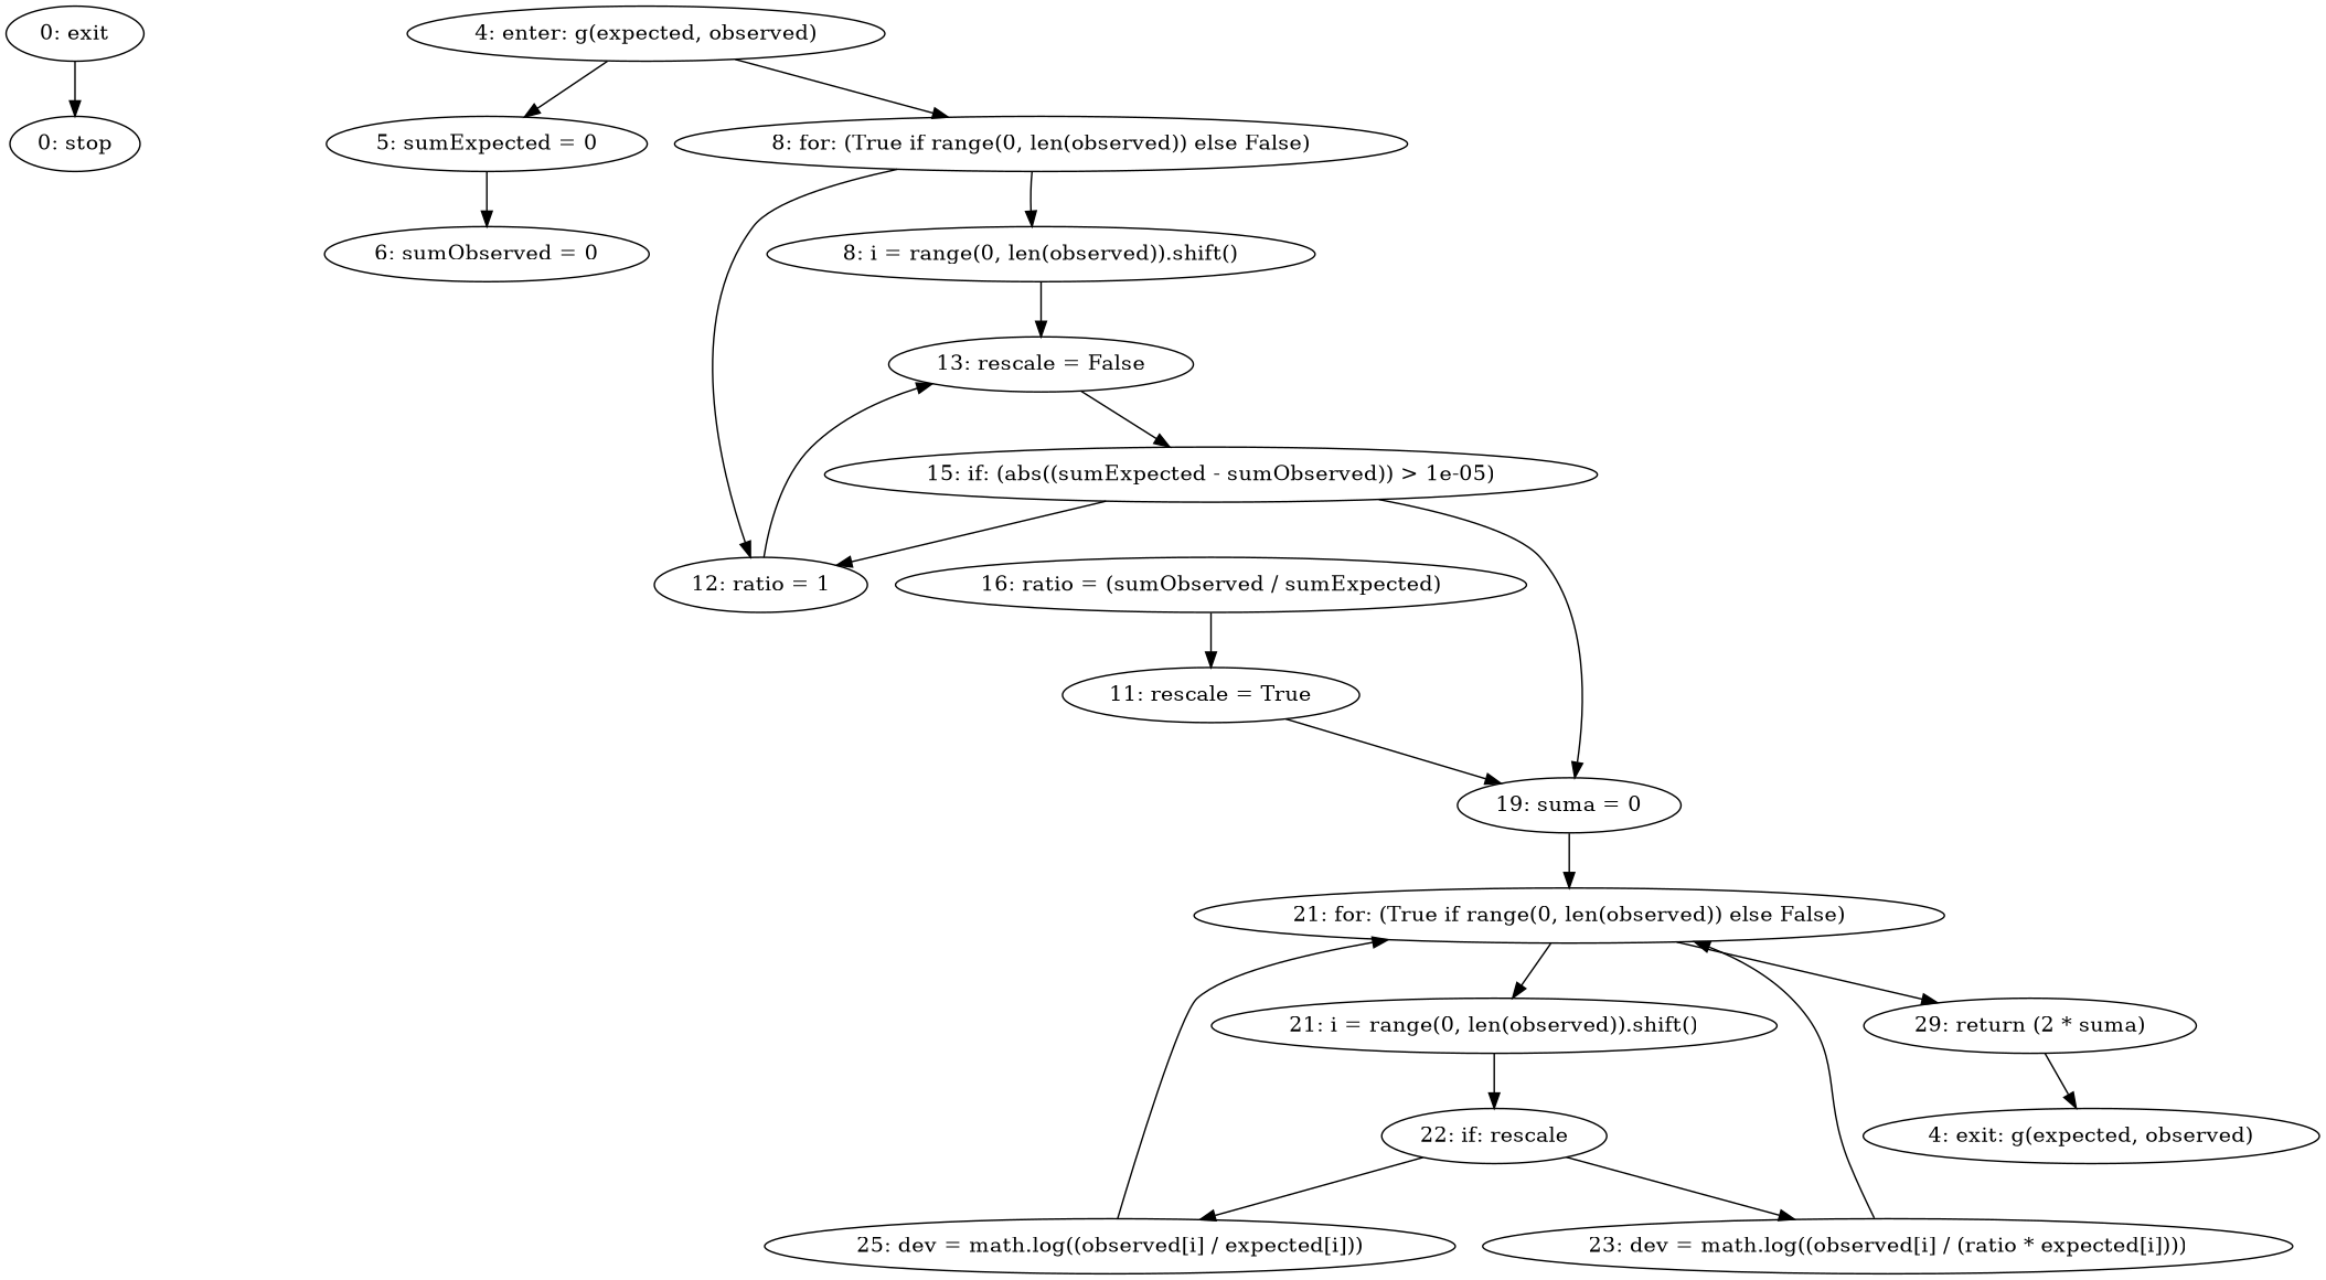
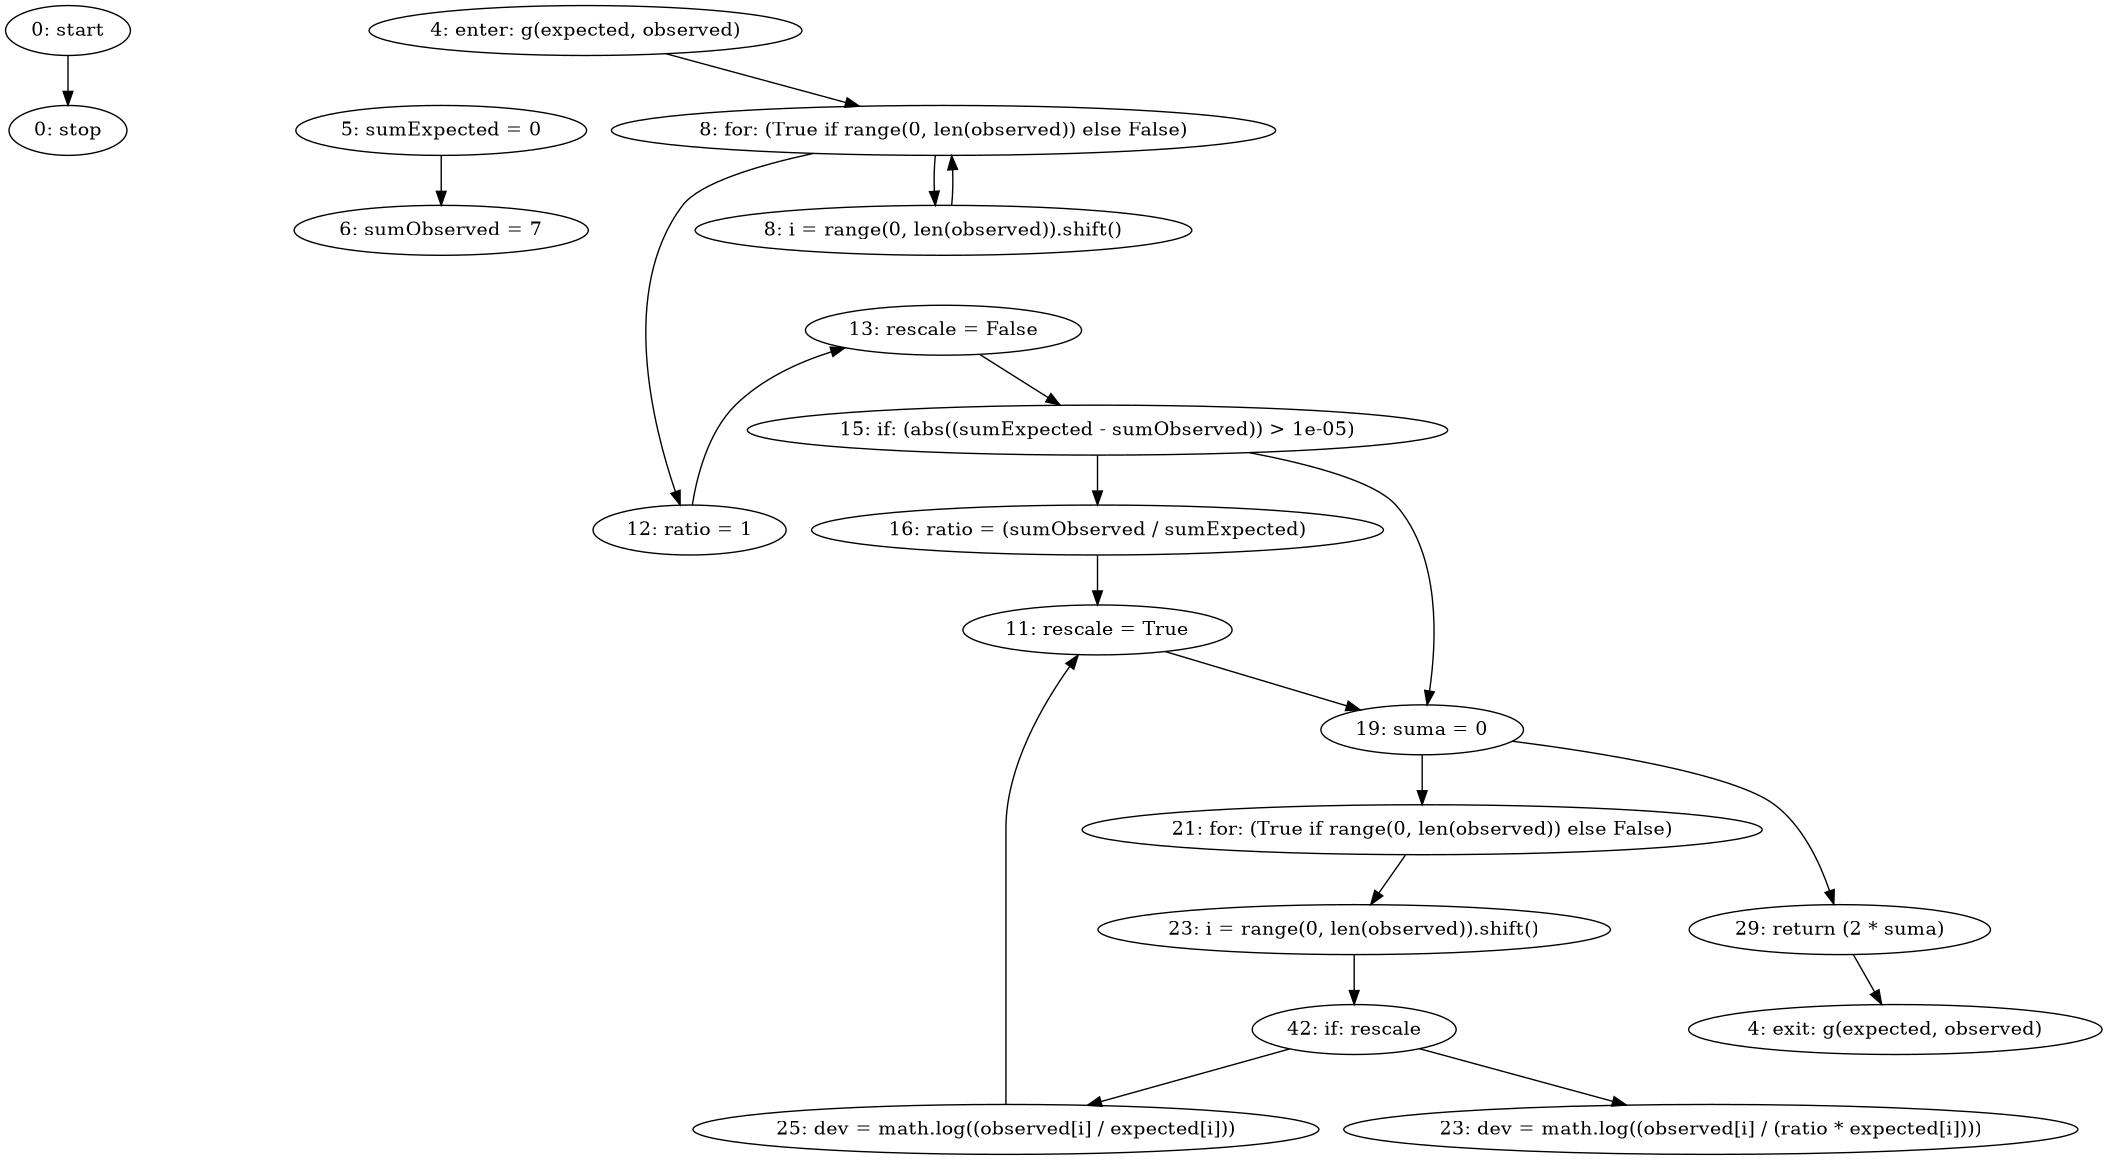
  strict digraph {
-   n1 [label="0: exit"]
+   n1 [label="0: start"]
    n2 [label="0: stop"]
    n3 [label="4: enter: g(expected, observed)"]
    n4 [label="5: sumExpected = 0"]
    n5 [label="8: for: (True if range(0, len(observed)) else False)"]
-   n6 [label="6: sumObserved = 0"]
+   n6 [label="6: sumObserved = 7"]
    n7 [label="8: i = range(0, len(observed)).shift()"]
    n8 [label="12: ratio = 1"]
    n9 [label="4: exit: g(expected, observed)"]
    n10 [label="29: return (2 * suma)"]
    n11 [label="13: rescale = False"]
    n12 [label="15: if: (abs((sumExpected - sumObserved)) > 1e-05)"]
    n13 [label="16: ratio = (sumObserved / sumExpected)"]
    n14 [label="19: suma = 0"]
    n15 [label="11: rescale = True"]
    n16 [label="21: for: (True if range(0, len(observed)) else False)"]
-   n17 [label="21: i = range(0, len(observed)).shift()"]
-   n18 [label="22: if: rescale"]
+   n17 [label="23: i = range(0, len(observed)).shift()"]
+   n18 [label="42: if: rescale"]
    n19 [label="23: dev = math.log((observed[i] / (ratio * expected[i])))"]
    n20 [label="25: dev = math.log((observed[i] / expected[i]))"]
    n1 -> n2
-   n3 -> n4
    n3 -> n5
    n4 -> n6
    n5 -> n7
    n5 -> n8
-   n7 -> n11
+   n7 -> n5
    n8 -> n11
    n10 -> n9
    n11 -> n12
-   n12 -> n8
+   n12 -> n13
    n12 -> n14
    n13 -> n15
    n14 -> n16
    n15 -> n14
-   n16 -> n10
+   n14 -> n10
    n16 -> n17
    n17 -> n18
    n18 -> n19
    n18 -> n20
-   n19 -> n16
-   n20 -> n16
+   n20 -> n15
  }
